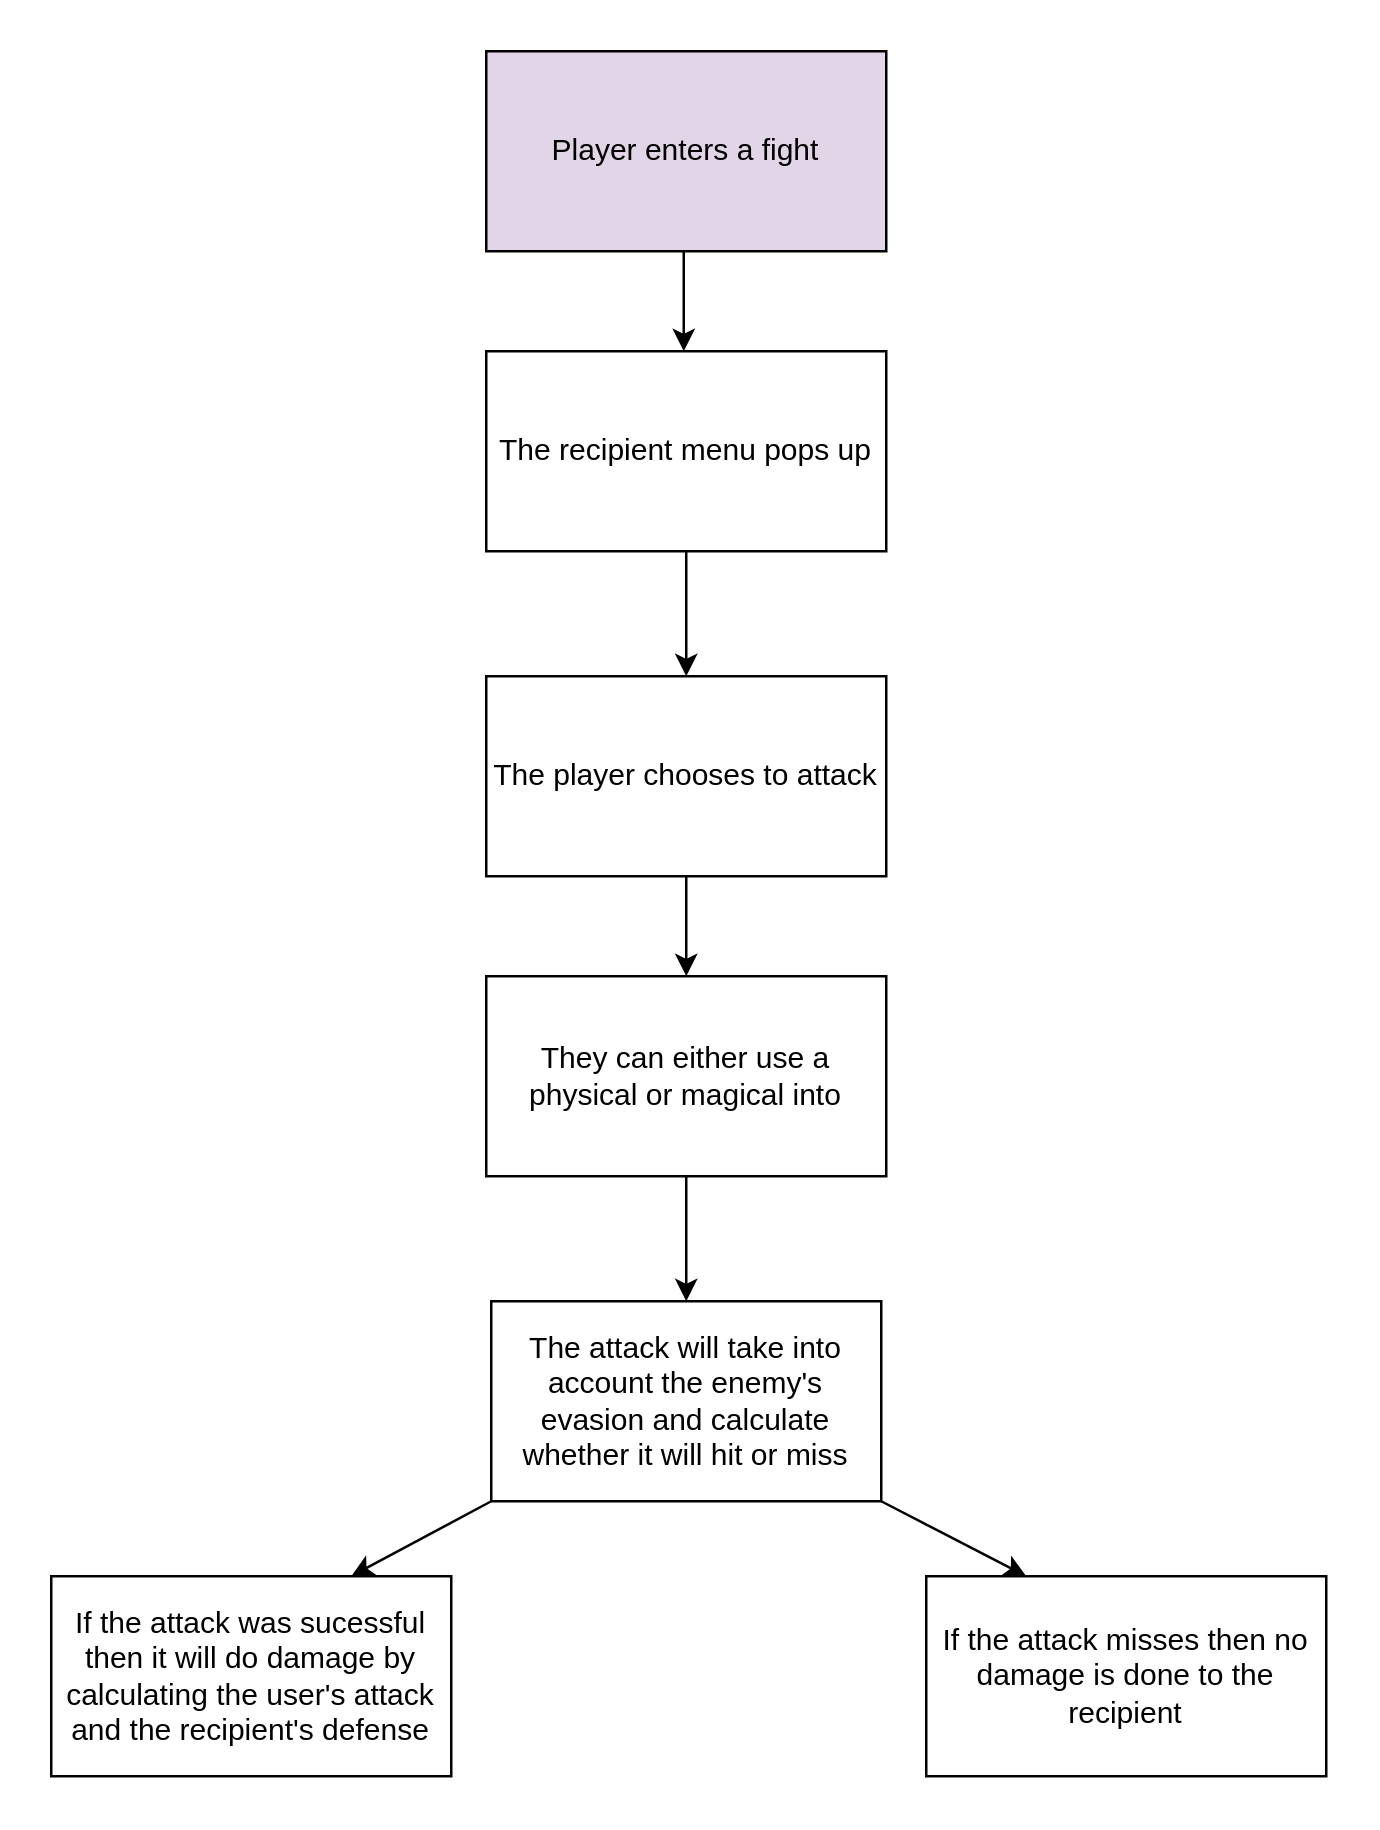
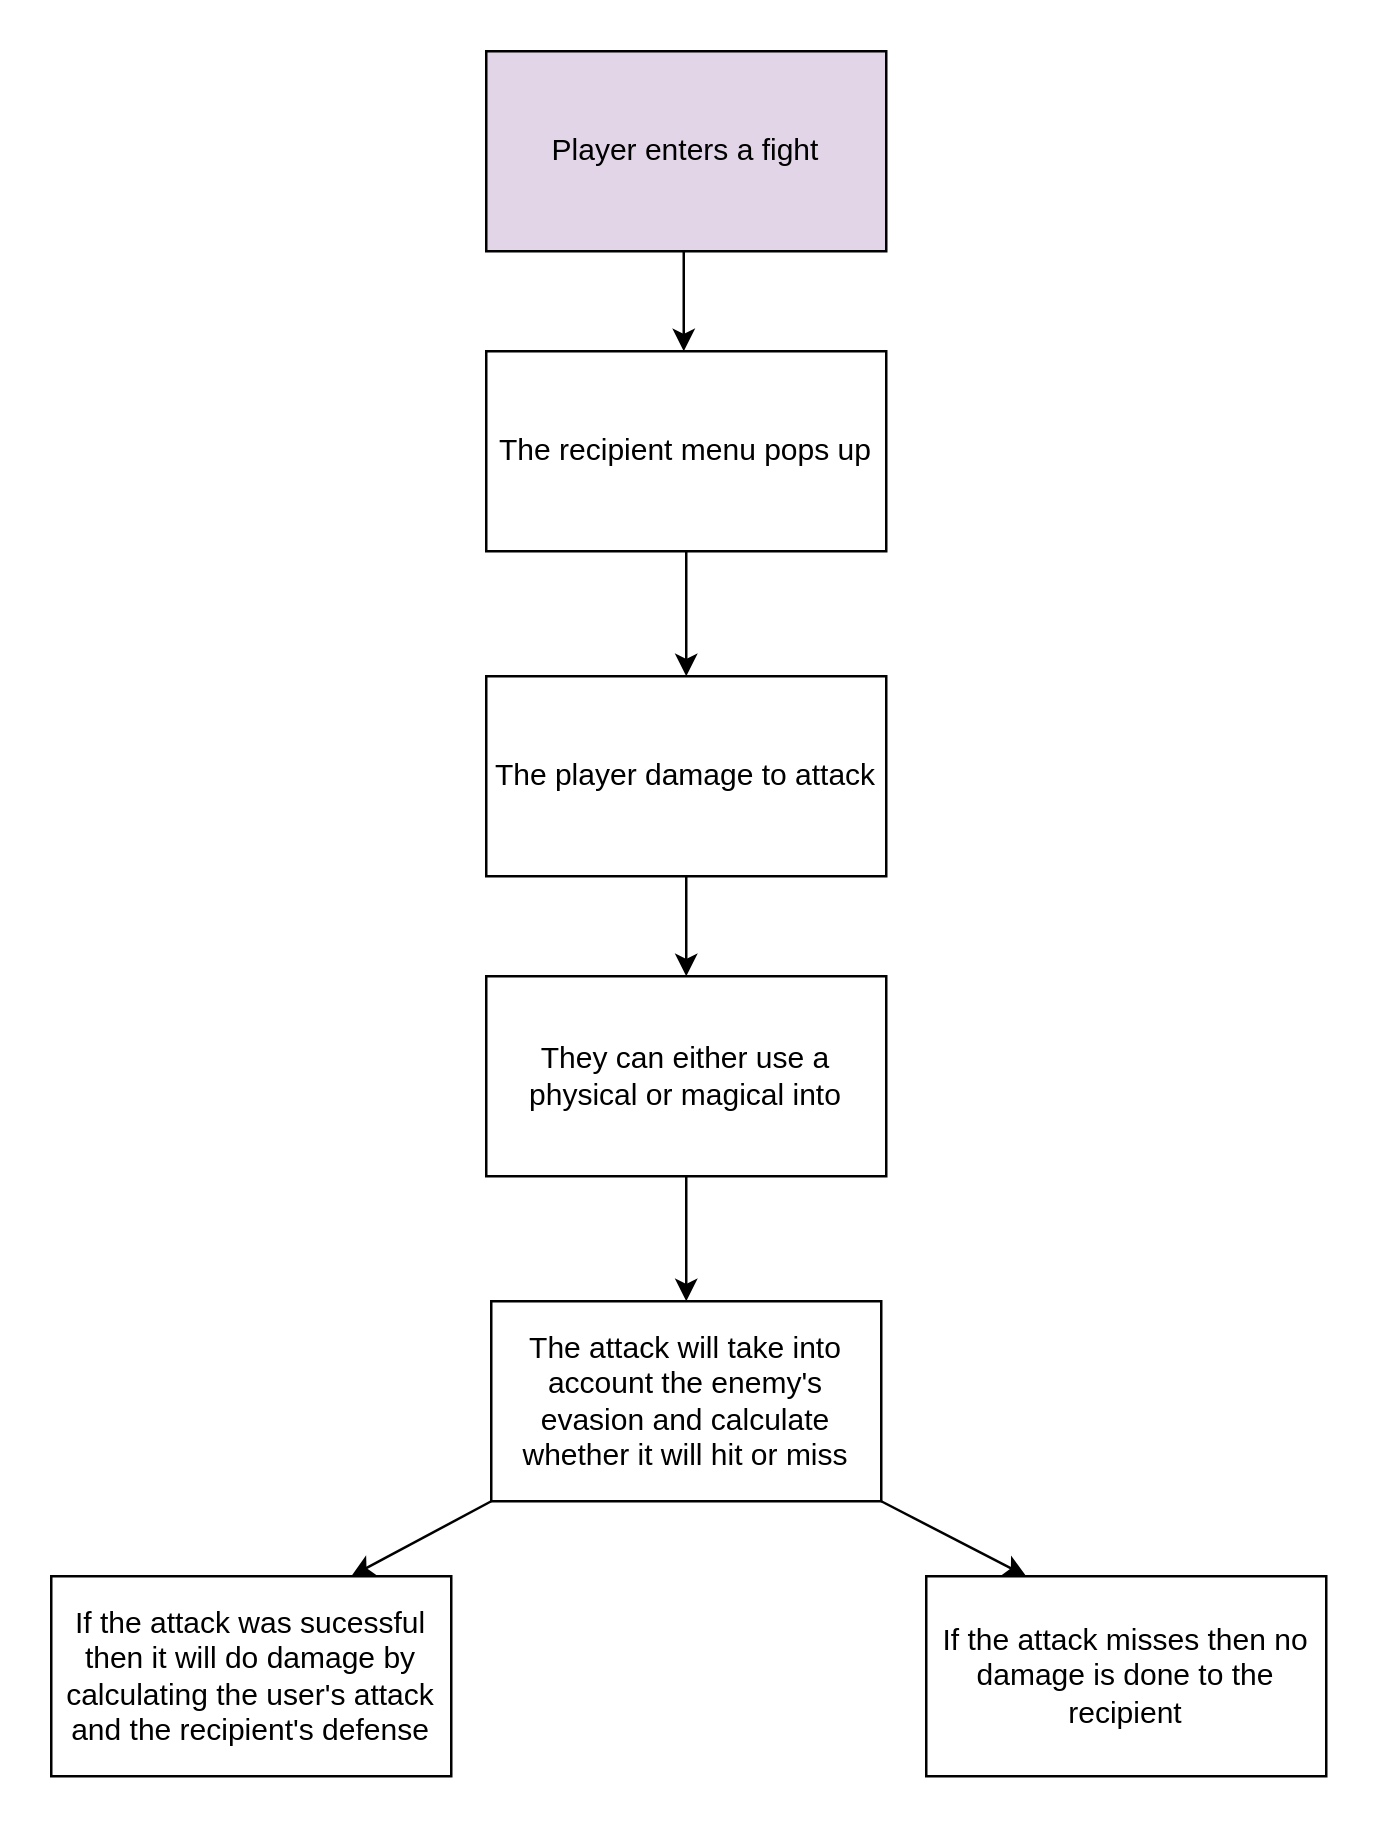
  <mxCell id="0" />
  <mxCell id="1" parent="0" />
- <mxCell id="2" value="The player chooses to attack" style="rounded=0;whiteSpace=wrap;html=1;" parent="1" vertex="1"><mxGeometry x="194" y="270" width="160" height="80" as="geometry" /></mxCell>
+ <mxCell id="2" value="The player damage to attack" style="rounded=0;whiteSpace=wrap;html=1;" parent="1" vertex="1"><mxGeometry x="194" y="270" width="160" height="80" as="geometry" /></mxCell>
  <mxCell id="3" value="They can either use a physical or magical into" style="rounded=0;whiteSpace=wrap;html=1;" parent="1" vertex="1"><mxGeometry x="194" y="390" width="160" height="80" as="geometry" /></mxCell>
  <mxCell id="4" value="" style="endArrow=classic;html=1;rounded=0;exitX=0.5;exitY=1;exitDx=0;exitDy=0;entryX=0.5;entryY=0;entryDx=0;entryDy=0;" parent="1" source="3" target="10" edge="1"><mxGeometry width="50" height="50" relative="1" as="geometry"><mxPoint x="274" y="480" as="sourcePoint" /><mxPoint x="274" y="560" as="targetPoint" /></mxGeometry></mxCell>
  <mxCell id="5" value="" style="endArrow=classic;html=1;rounded=0;entryX=0.5;entryY=0;entryDx=0;entryDy=0;" parent="1" edge="1"><mxGeometry width="50" height="50" relative="1" as="geometry"><mxPoint x="274" y="350" as="sourcePoint" /><mxPoint x="274" y="390" as="targetPoint" /></mxGeometry></mxCell>
  <mxCell id="6" value="Player enters a fight" style="rounded=0;whiteSpace=wrap;html=1;fillColor=#e1d5e7;" parent="1" vertex="1"><mxGeometry x="194" y="20" width="160" height="80" as="geometry" /></mxCell>
  <mxCell id="7" value="The recipient menu pops up" style="rounded=0;whiteSpace=wrap;html=1;" parent="1" vertex="1"><mxGeometry x="194" y="140" width="160" height="80" as="geometry" /></mxCell>
  <mxCell id="8" value="" style="endArrow=classic;html=1;rounded=0;" parent="1" edge="1"><mxGeometry width="50" height="50" relative="1" as="geometry"><mxPoint x="273" y="100" as="sourcePoint" /><mxPoint x="273" y="140" as="targetPoint" /></mxGeometry></mxCell>
  <mxCell id="9" value="" style="endArrow=classic;html=1;rounded=0;entryX=0.5;entryY=0;entryDx=0;entryDy=0;" parent="1" target="2" edge="1"><mxGeometry width="50" height="50" relative="1" as="geometry"><mxPoint x="274" y="220" as="sourcePoint" /><mxPoint x="274" y="280" as="targetPoint" /></mxGeometry></mxCell>
  <mxCell id="10" value="The attack will take into account the enemy's evasion and calculate whether it will hit or miss" style="rounded=0;whiteSpace=wrap;html=1;" parent="1" vertex="1"><mxGeometry x="196" y="520" width="156" height="80" as="geometry" /></mxCell>
  <mxCell id="11" value="If the attack was sucessful then it will do damage by calculating the user's attack and the recipient's defense" style="rounded=0;whiteSpace=wrap;html=1;" parent="1" vertex="1"><mxGeometry x="20" y="630" width="160" height="80" as="geometry" /></mxCell>
  <mxCell id="12" value="If the attack misses then no damage is done to the recipient" style="rounded=0;whiteSpace=wrap;html=1;" parent="1" vertex="1"><mxGeometry x="370" y="630" width="160" height="80" as="geometry" /></mxCell>
  <mxCell id="13" value="" style="endArrow=classic;html=1;rounded=0;entryX=0.25;entryY=0;entryDx=0;entryDy=0;" parent="1" target="12" edge="1"><mxGeometry width="50" height="50" relative="1" as="geometry"><mxPoint x="352" y="600" as="sourcePoint" /><mxPoint x="402" y="550" as="targetPoint" /></mxGeometry></mxCell>
  <mxCell id="14" value="" style="endArrow=classic;html=1;rounded=0;entryX=0.75;entryY=0;entryDx=0;entryDy=0;" parent="1" target="11" edge="1"><mxGeometry width="50" height="50" relative="1" as="geometry"><mxPoint x="196" y="600" as="sourcePoint" /><mxPoint x="246" y="550" as="targetPoint" /></mxGeometry></mxCell>
